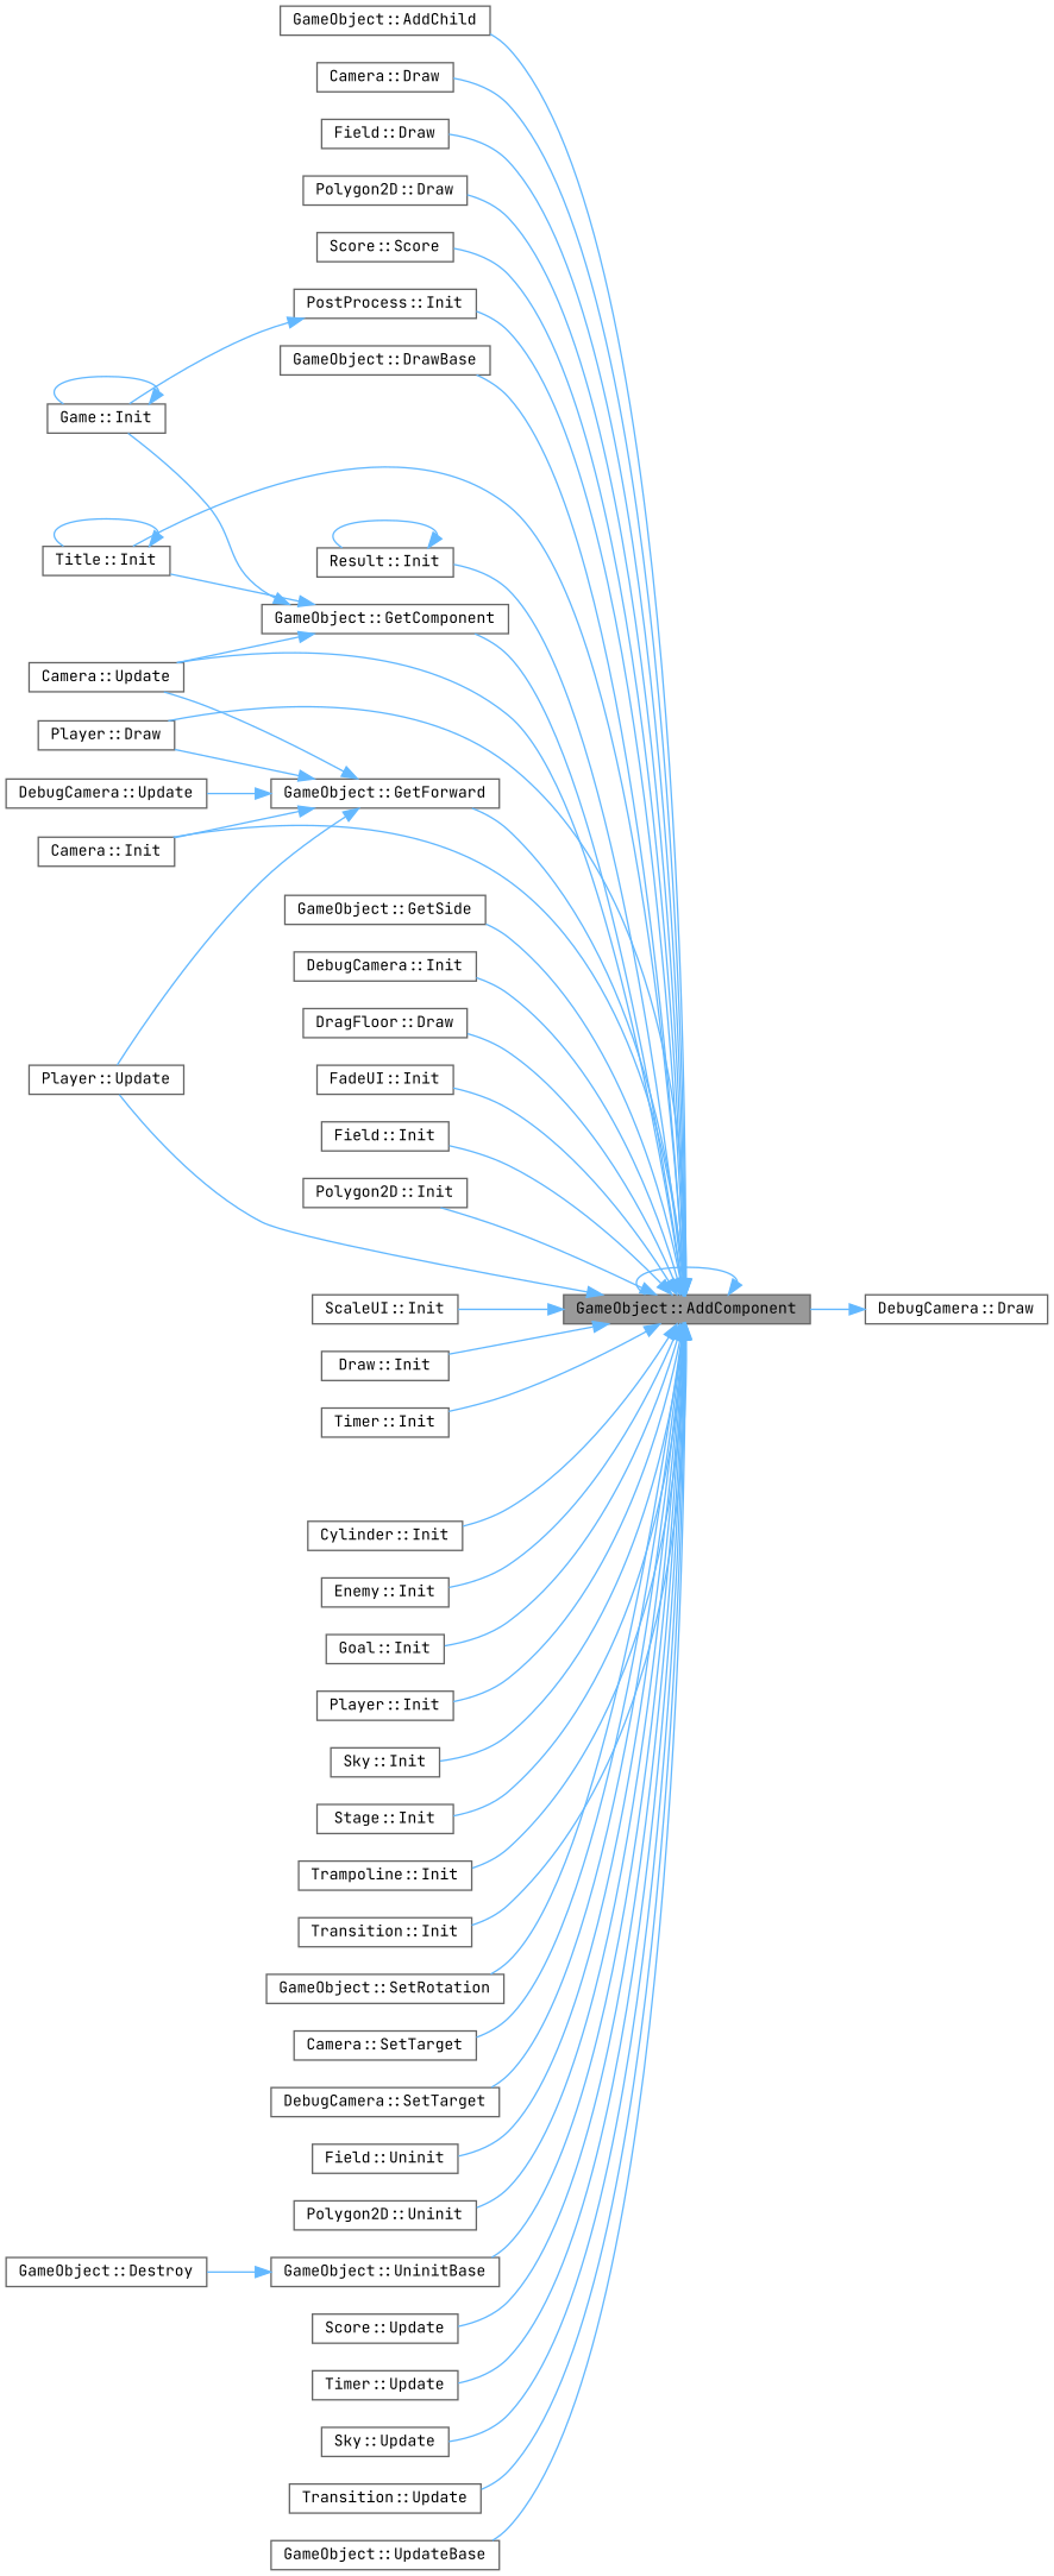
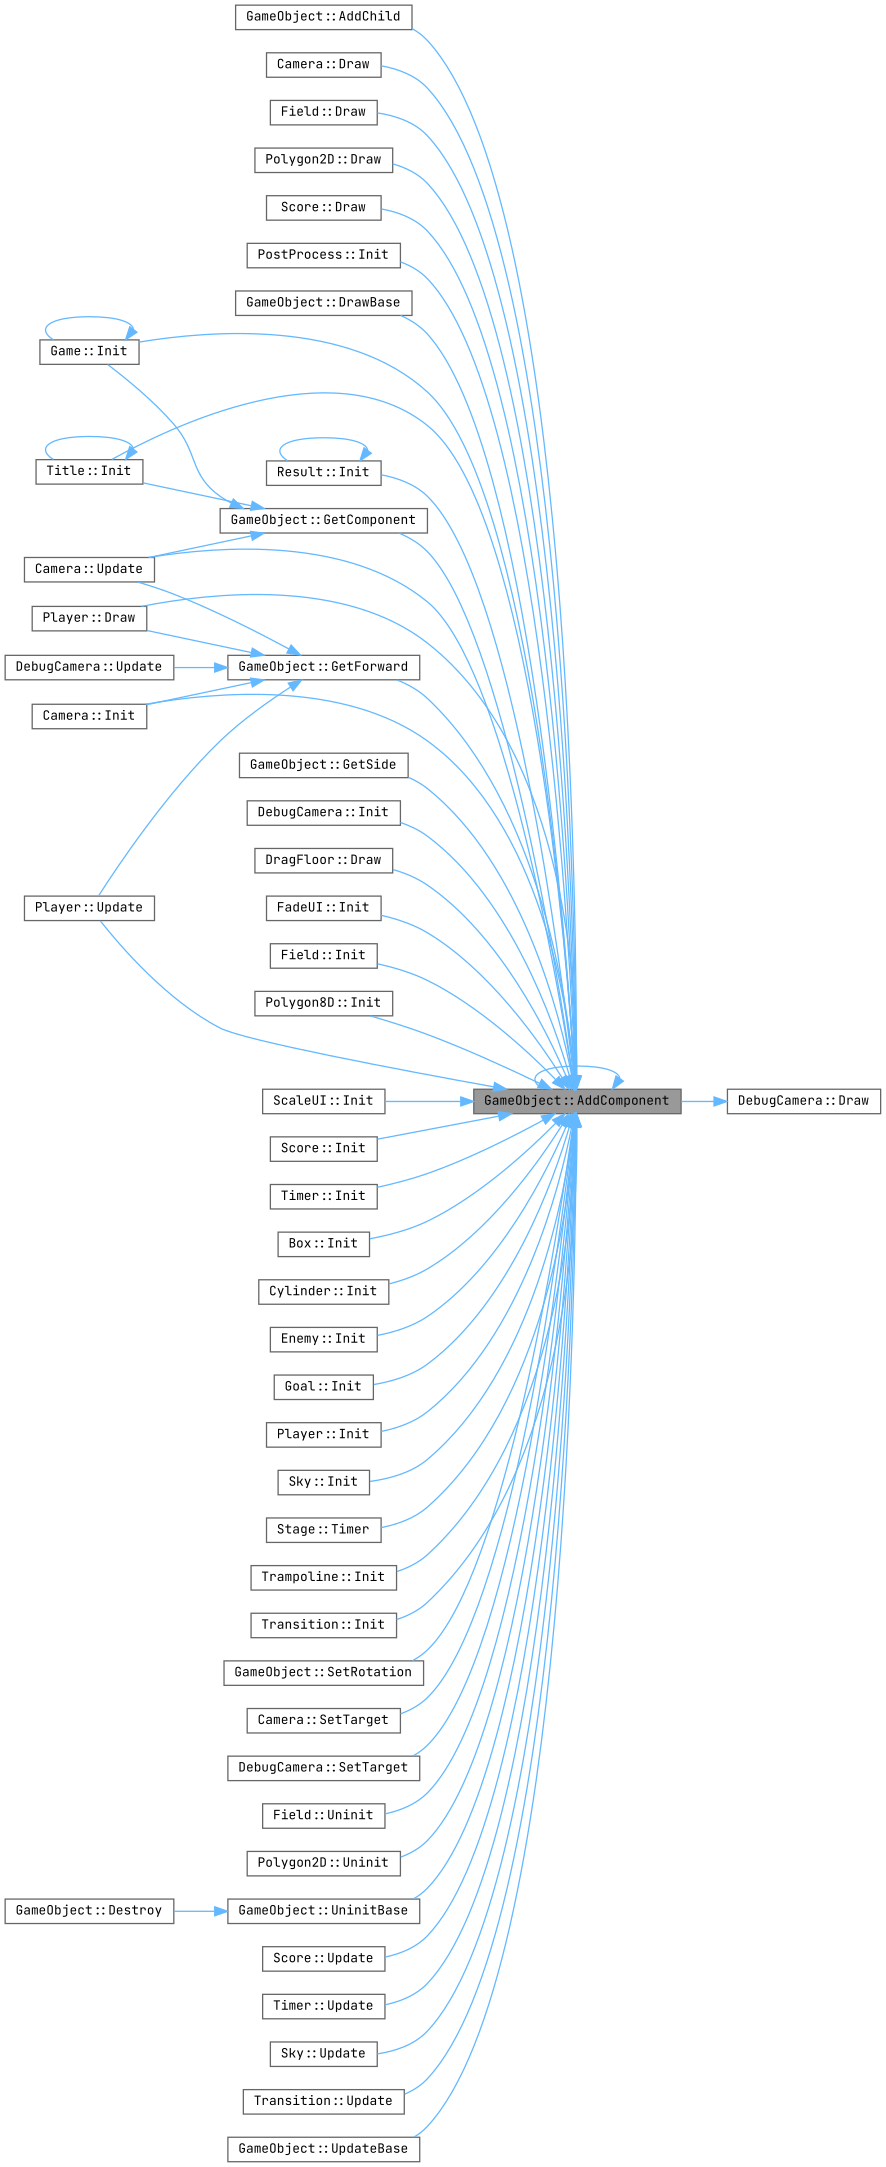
  digraph {
    fontname="JetBrains Mono"
    rankdir=RL
    node [color=grey40 fillcolor=white fontname="JetBrains Mono" fontsize=10 shape=box style=filled]
    edge [color=steelblue1 dir=back fontname="JetBrains Mono" fontsize=10 labelfontname=Helvetica labelfontsize=10 style=solid]
    n1 [color=gray40 fillcolor=grey60 fontcolor=black height=0.2 label="GameObject::AddComponent" width=0.4]
    n2 [height=0.2 label="GameObject::AddChild" width=0.4]
    n3 [height=0.2 label="Camera::Draw" width=0.4]
    n4 [height=0.2 label="Field::Draw" width=0.4]
    n5 [height=0.2 label="Polygon2D::Draw" width=0.4]
-   n6 [height=0.2 label="Score::Score" width=0.4]
+   n6 [height=0.2 label="Score::Draw" width=0.4]
    n7 [height=0.2 label="Player::Draw" width=0.4]
    n8 [height=0.2 label="GameObject::DrawBase" width=0.4]
    n9 [height=0.2 label="GameObject::GetComponent" width=0.4]
    n10 [height=0.2 label="Game::Init" width=0.4]
    n11 [height=0.2 label="Result::Init" width=0.4]
    n12 [height=0.2 label="Title::Init" width=0.4]
    n13 [height=0.2 label="GameObject::GetForward" width=0.4]
    n14 [height=0.2 label="Camera::Init" width=0.4]
    n15 [height=0.2 label="Camera::Update" width=0.4]
    n16 [height=0.2 label="Player::Update" width=0.4]
    n17 [height=0.2 label="GameObject::GetSide" width=0.4]
    n18 [height=0.2 label="DebugCamera::Init" width=0.4]
    n19 [height=0.2 label="DragFloor::Draw" width=0.4]
    n20 [height=0.2 label="FadeUI::Init" width=0.4]
    n21 [height=0.2 label="Field::Init" width=0.4]
-   n22 [height=0.2 label="Polygon2D::Init" width=0.4]
+   n22 [height=0.2 label="Polygon8D::Init" width=0.4]
    n23 [height=0.2 label="PostProcess::Init" width=0.4]
    n24 [height=0.2 label="ScaleUI::Init" width=0.4]
-   n25 [height=0.2 label="Draw::Init" width=0.4]
+   n25 [height=0.2 label="Score::Init" width=0.4]
    n26 [height=0.2 label="Timer::Init" width=0.4]
+   n27 [height=0.2 label="Box::Init" width=0.4]
    n28 [height=0.2 label="Cylinder::Init" width=0.4]
    n29 [height=0.2 label="Enemy::Init" width=0.4]
    n30 [height=0.2 label="Goal::Init" width=0.4]
    n31 [height=0.2 label="Player::Init" width=0.4]
    n32 [height=0.2 label="Sky::Init" width=0.4]
-   n33 [height=0.2 label="Stage::Init" width=0.4]
+   n33 [height=0.2 label="Stage::Timer" width=0.4]
    n34 [height=0.2 label="Trampoline::Init" width=0.4]
    n35 [height=0.2 label="Transition::Init" width=0.4]
    n36 [height=0.2 label="GameObject::SetRotation" width=0.4]
    n37 [height=0.2 label="Camera::SetTarget" width=0.4]
    n38 [height=0.2 label="DebugCamera::SetTarget" width=0.4]
    n39 [height=0.2 label="Field::Uninit" width=0.4]
    n40 [height=0.2 label="Polygon2D::Uninit" width=0.4]
    n41 [height=0.2 label="GameObject::UninitBase" width=0.4]
    n42 [height=0.2 label="Score::Update" width=0.4]
    n43 [height=0.2 label="Timer::Update" width=0.4]
    n44 [height=0.2 label="Sky::Update" width=0.4]
    n45 [height=0.2 label="Transition::Update" width=0.4]
    n46 [height=0.2 label="GameObject::UpdateBase" width=0.4]
    n47 [height=0.2 label="DebugCamera::Draw" width=0.4]
    n48 [height=0.2 label="DebugCamera::Update" width=0.4]
    n49 [height=0.2 label="GameObject::Destroy" width=0.4]
    n1 -> n1
    n1 -> n2
    n1 -> n3
    n1 -> n4
    n1 -> n5
    n1 -> n6
    n1 -> n7
    n1 -> n8
    n1 -> n9
-   n23 -> n10
+   n1 -> n10
    n1 -> n11
    n1 -> n12
    n1 -> n13
    n1 -> n14
    n1 -> n15
    n1 -> n16
    n1 -> n17
    n1 -> n18
    n1 -> n19
    n1 -> n20
    n1 -> n21
    n1 -> n22
    n1 -> n23
    n1 -> n24
    n1 -> n25
    n1 -> n26
+   n1 -> n27
    n1 -> n28
    n1 -> n29
    n1 -> n30
    n1 -> n31
    n1 -> n32
    n1 -> n33
    n1 -> n34
    n1 -> n35
    n1 -> n36
    n1 -> n37
    n1 -> n38
    n1 -> n39
    n1 -> n40
    n1 -> n41
    n1 -> n42
    n1 -> n43
    n1 -> n44
    n1 -> n45
    n1 -> n46
    n9 -> n10
    n9 -> n12
    n9 -> n15
    n10 -> n10
    n11 -> n11
    n12 -> n12
    n13 -> n7
    n13 -> n14
    n13 -> n15
    n13 -> n16
    n13 -> n48
    n41 -> n49
    n47 -> n1
  }
